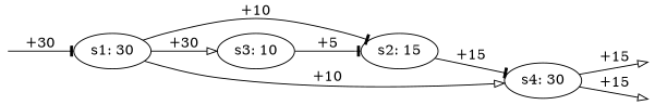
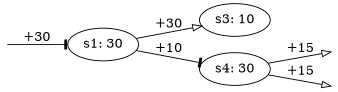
  digraph {
    rankdir=LR
    edge [arrowhead=tee]
    s0 [shape=point style=invis]
    n2 [label=<s1: 30>]
-   n3 [label=<s2: 15>]
    n4 [label=<s3: 10>]
    n5 [label=<s4: 30>]
    s5 [shape=point style=invis]
    s6 [shape=point style=invis]
    s0 -> n2 [label="+30"]
-   n2 -> n3 [label="+10"]
    n2 -> n4 [arrowhead=onormal label="+30"]
-   n2 -> n5 [arrowhead=onormal label="+10"]
-   n3 -> n5 [label="+15"]
-   n4 -> n3 [label="+5"]
+   n2 -> n5 [label="+10"]
    n5 -> s5 [arrowhead=onormal label="+15"]
    n5 -> s6 [arrowhead=onormal label="+15"]
  }
